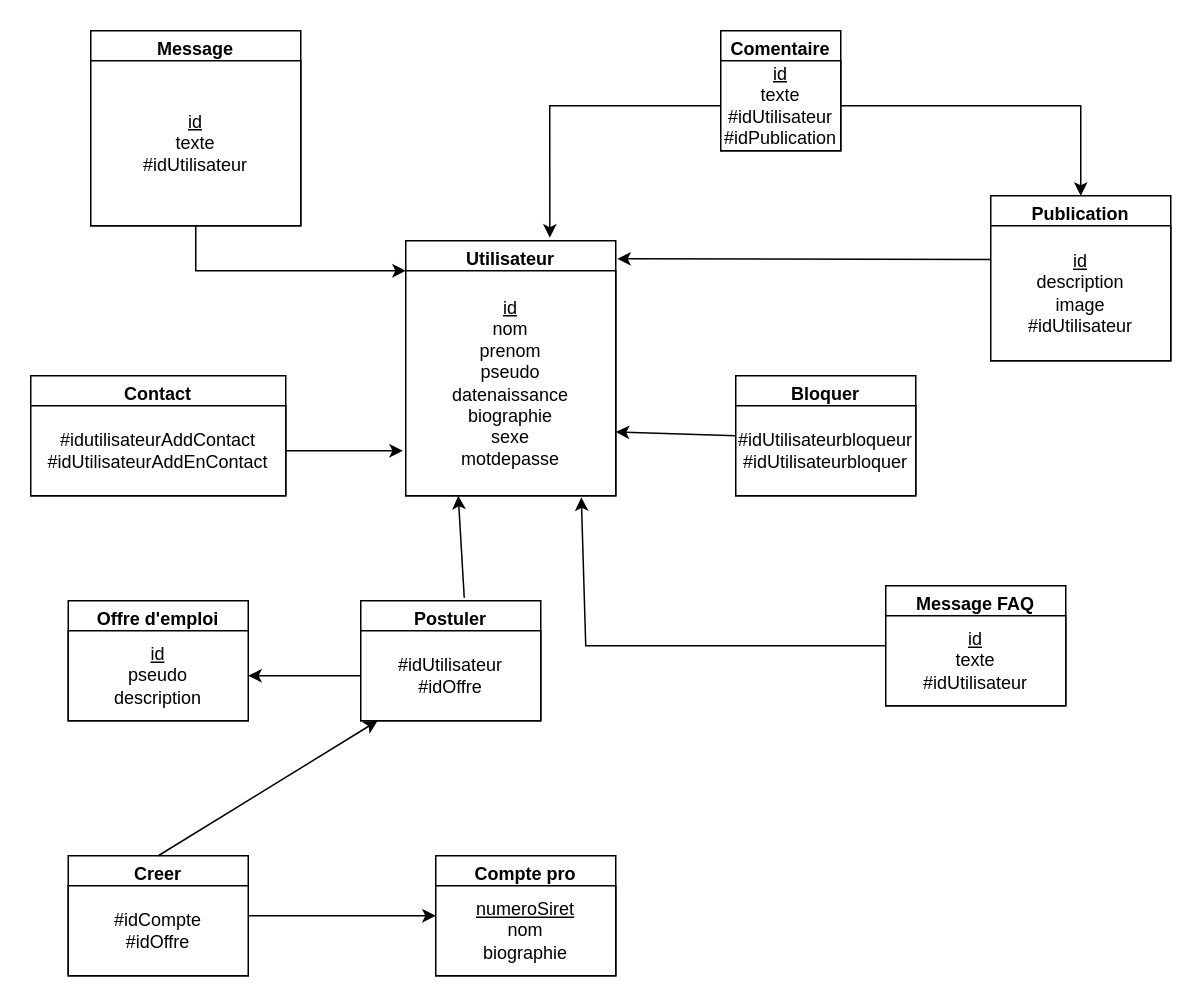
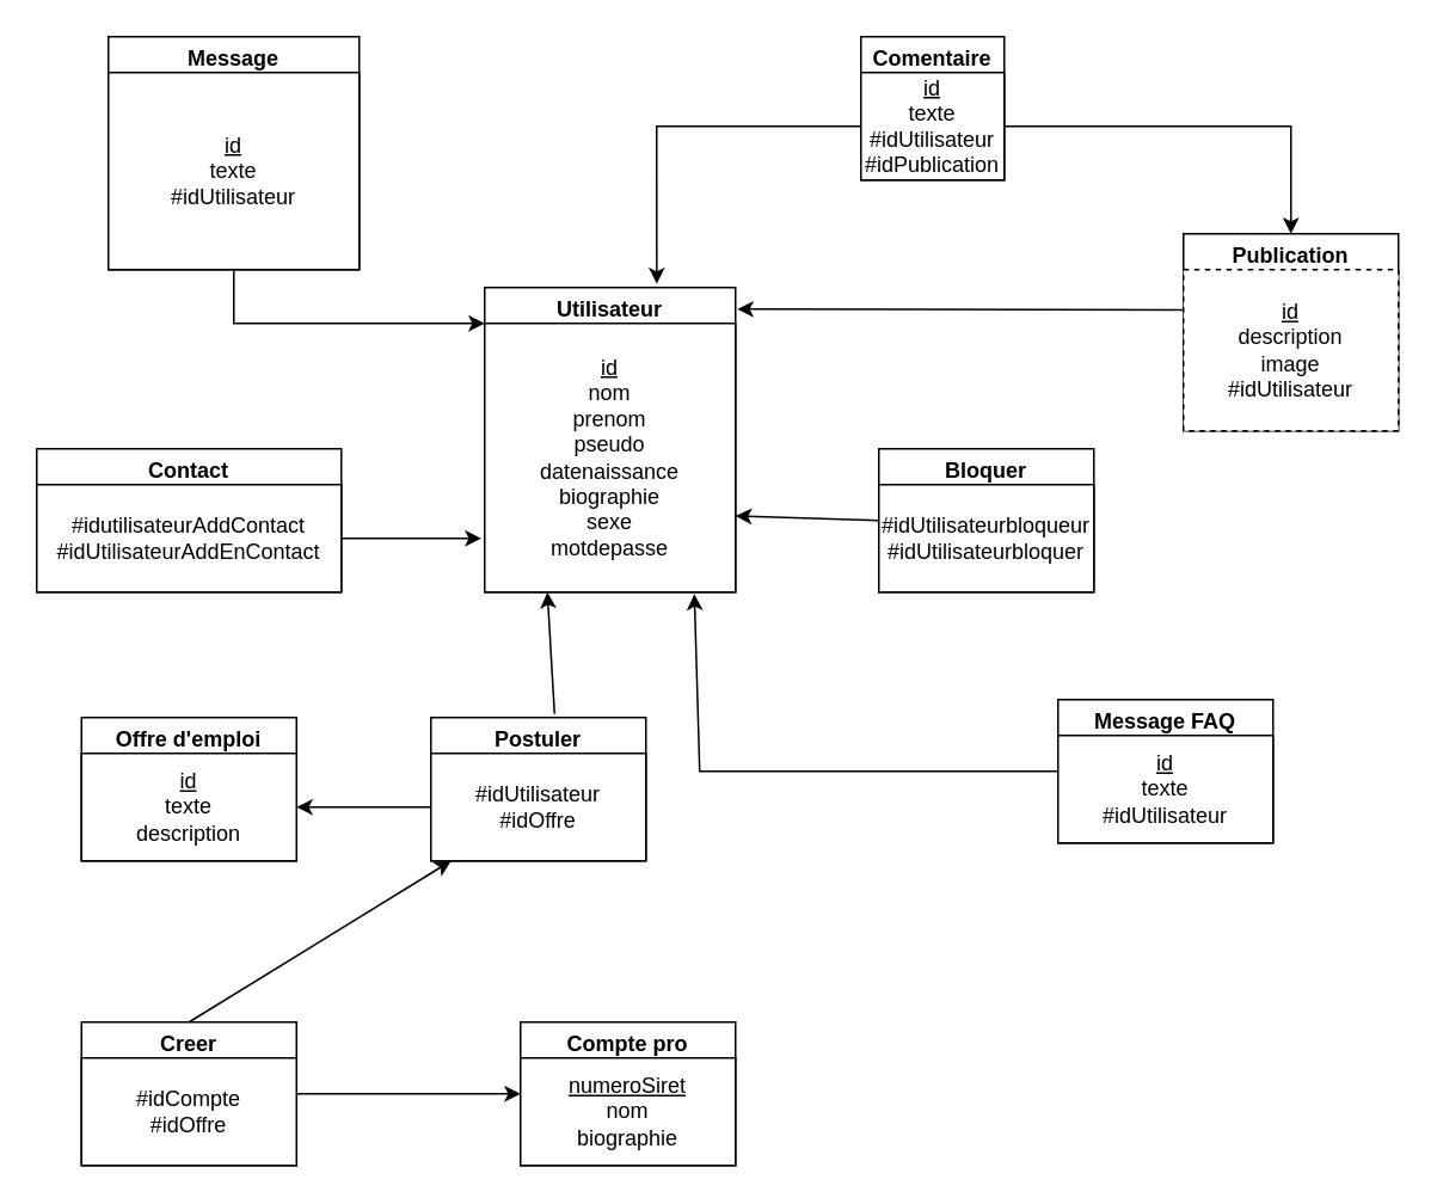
  <mxCell id="0" />
  <mxCell id="1" parent="0" />
  <mxCell id="2" value="Message" style="swimlane;" vertex="1" parent="1"><mxGeometry x="60" y="20" width="140" height="130" as="geometry" /></mxCell>
  <mxCell id="3" value="&lt;div&gt;&lt;u&gt;id&lt;/u&gt;&lt;/div&gt;&lt;div&gt;texte&lt;/div&gt;&lt;div&gt;#idUtilisateur&lt;u&gt;&lt;br&gt;&lt;/u&gt;&lt;/div&gt;" style="whiteSpace=wrap;html=1;" vertex="1" parent="2"><mxGeometry y="20" width="140" height="110" as="geometry" /></mxCell>
  <mxCell id="4" value="Utilisateur" style="swimlane;" vertex="1" parent="1"><mxGeometry x="270" y="160" width="140" height="170" as="geometry" /></mxCell>
  <mxCell id="5" value="&lt;div&gt;&lt;u&gt;id&lt;/u&gt;&lt;/div&gt;&lt;div&gt;nom&lt;/div&gt;&lt;div&gt;prenom&lt;/div&gt;&lt;div&gt;pseudo&lt;/div&gt;&lt;div&gt;datenaissance&lt;/div&gt;&lt;div&gt;biographie&lt;/div&gt;&lt;div&gt;sexe&lt;/div&gt;&lt;div&gt;motdepasse&lt;br&gt;&lt;/div&gt;" style="whiteSpace=wrap;html=1;" vertex="1" parent="4"><mxGeometry y="20" width="140" height="150" as="geometry" /></mxCell>
  <mxCell id="6" value="Comentaire" style="swimlane;" vertex="1" parent="1"><mxGeometry x="480" y="20" width="80" height="80" as="geometry" /></mxCell>
  <mxCell id="7" value="&lt;div&gt;&lt;u&gt;id&lt;/u&gt;&lt;/div&gt;&lt;div&gt;texte&lt;/div&gt;&lt;div&gt;#idUtilisateur&lt;/div&gt;&lt;div&gt;#idPublication&lt;br&gt;&lt;u&gt;&lt;/u&gt;&lt;/div&gt;" style="whiteSpace=wrap;html=1;" vertex="1" parent="6"><mxGeometry y="20" width="80" height="60" as="geometry" /></mxCell>
  <mxCell id="8" value="Publication" style="swimlane;" vertex="1" parent="1"><mxGeometry x="660" y="130" width="120" height="110" as="geometry" /></mxCell>
- <mxCell id="9" value="&lt;div&gt;&lt;u&gt;id&lt;/u&gt;&lt;/div&gt;&lt;div&gt;description&lt;/div&gt;&lt;div&gt;image&lt;/div&gt;&lt;div&gt;#idUtilisateur&lt;br&gt;&lt;u&gt;&lt;/u&gt;&lt;/div&gt;" style="whiteSpace=wrap;html=1;" vertex="1" parent="8"><mxGeometry y="20" width="120" height="90" as="geometry" /></mxCell>
+ <mxCell id="9" value="&lt;div&gt;&lt;u&gt;id&lt;/u&gt;&lt;/div&gt;&lt;div&gt;description&lt;/div&gt;&lt;div&gt;image&lt;/div&gt;&lt;div&gt;#idUtilisateur&lt;br&gt;&lt;u&gt;&lt;/u&gt;&lt;/div&gt;" style="whiteSpace=wrap;html=1;dashed=1;" vertex="1" parent="8"><mxGeometry y="20" width="120" height="90" as="geometry" /></mxCell>
  <mxCell id="10" value="Bloquer" style="swimlane;" vertex="1" parent="1"><mxGeometry x="490" y="250" width="120" height="80" as="geometry" /></mxCell>
  <mxCell id="11" value="&lt;div&gt;#idUtilisateurbloqueur&lt;/div&gt;&lt;div&gt;#idUtilisateurbloquer&lt;br&gt;&lt;/div&gt;" style="whiteSpace=wrap;html=1;" vertex="1" parent="10"><mxGeometry y="20" width="120" height="60" as="geometry" /></mxCell>
  <mxCell id="12" value="Contact" style="swimlane;" vertex="1" parent="1"><mxGeometry x="20" y="250" width="170" height="80" as="geometry" /></mxCell>
  <mxCell id="13" value="&lt;div&gt;#idutilisateurAddContact&lt;/div&gt;&lt;div&gt;#idUtilisateurAddEnContact&lt;br&gt;&lt;/div&gt;" style="whiteSpace=wrap;html=1;" vertex="1" parent="12"><mxGeometry y="20" width="170" height="60" as="geometry" /></mxCell>
  <mxCell id="14" value="Offre d'emploi" style="swimlane;" vertex="1" parent="1"><mxGeometry x="45" y="400" width="120" height="80" as="geometry" /></mxCell>
- <mxCell id="15" value="&lt;div&gt;&lt;u&gt;id&lt;/u&gt;&lt;/div&gt;&lt;div&gt;pseudo&lt;/div&gt;&lt;div&gt;description&lt;br&gt;&lt;u&gt;&lt;/u&gt;&lt;/div&gt;" style="whiteSpace=wrap;html=1;" vertex="1" parent="14"><mxGeometry y="20" width="120" height="60" as="geometry" /></mxCell>
+ <mxCell id="15" value="&lt;div&gt;&lt;u&gt;id&lt;/u&gt;&lt;/div&gt;&lt;div&gt;texte&lt;/div&gt;&lt;div&gt;description&lt;br&gt;&lt;u&gt;&lt;/u&gt;&lt;/div&gt;" style="whiteSpace=wrap;html=1;" vertex="1" parent="14"><mxGeometry y="20" width="120" height="60" as="geometry" /></mxCell>
  <mxCell id="16" style="edgeStyle=orthogonalEdgeStyle;rounded=0;orthogonalLoop=1;jettySize=auto;html=1;entryX=1;entryY=0.5;entryDx=0;entryDy=0;startArrow=classic;startFill=1;endArrow=none;endFill=0;" edge="1" parent="1" source="17" target="32"><mxGeometry relative="1" as="geometry" /></mxCell>
  <mxCell id="17" value="Compte pro" style="swimlane;" vertex="1" parent="1"><mxGeometry x="290" y="570" width="120" height="80" as="geometry" /></mxCell>
  <mxCell id="18" value="&lt;div&gt;&lt;u&gt;numeroSiret&lt;/u&gt;&lt;/div&gt;&lt;div&gt;nom&lt;/div&gt;&lt;div&gt;biographie&lt;br&gt;&lt;u&gt;&lt;/u&gt;&lt;/div&gt;" style="whiteSpace=wrap;html=1;" vertex="1" parent="17"><mxGeometry y="20" width="120" height="60" as="geometry" /></mxCell>
  <mxCell id="19" value="Message FAQ" style="swimlane;" vertex="1" parent="1"><mxGeometry x="590" y="390" width="120" height="80" as="geometry" /></mxCell>
  <mxCell id="20" value="&lt;div&gt;&lt;u&gt;id&lt;/u&gt;&lt;/div&gt;&lt;div&gt;texte&lt;/div&gt;&lt;div&gt;#idUtilisateur&lt;br&gt;&lt;u&gt;&lt;/u&gt;&lt;/div&gt;" style="whiteSpace=wrap;html=1;" vertex="1" parent="19"><mxGeometry y="20" width="120" height="60" as="geometry" /></mxCell>
  <mxCell id="21" value="" style="endArrow=none;html=1;rounded=0;entryX=0.5;entryY=1;entryDx=0;entryDy=0;exitX=0;exitY=0;exitDx=0;exitDy=0;startArrow=classic;startFill=1;" edge="1" parent="1" source="5" target="2"><mxGeometry width="50" height="50" relative="1" as="geometry"><mxPoint x="380" y="320" as="sourcePoint" /><mxPoint x="430" y="270" as="targetPoint" /><Array as="points"><mxPoint x="130" y="180" /></Array></mxGeometry></mxCell>
  <mxCell id="22" value="" style="endArrow=none;html=1;rounded=0;entryX=0;entryY=0.5;entryDx=0;entryDy=0;exitX=0.686;exitY=-0.012;exitDx=0;exitDy=0;exitPerimeter=0;startArrow=classic;startFill=1;" edge="1" parent="1" source="4" target="7"><mxGeometry width="50" height="50" relative="1" as="geometry"><mxPoint x="380" y="320" as="sourcePoint" /><mxPoint x="430" y="270" as="targetPoint" /><Array as="points"><mxPoint x="366" y="70" /></Array></mxGeometry></mxCell>
  <mxCell id="23" value="" style="endArrow=classic;html=1;rounded=0;entryX=0.5;entryY=0;entryDx=0;entryDy=0;exitX=1;exitY=0.5;exitDx=0;exitDy=0;endFill=1;" edge="1" parent="1" source="7" target="8"><mxGeometry width="50" height="50" relative="1" as="geometry"><mxPoint x="380" y="320" as="sourcePoint" /><mxPoint x="430" y="270" as="targetPoint" /><Array as="points"><mxPoint x="720" y="70" /></Array></mxGeometry></mxCell>
  <mxCell id="24" value="" style="endArrow=none;html=1;rounded=0;entryX=0;entryY=0.25;entryDx=0;entryDy=0;exitX=1.007;exitY=0.071;exitDx=0;exitDy=0;exitPerimeter=0;endFill=0;startArrow=classic;startFill=1;" edge="1" parent="1" source="4" target="9"><mxGeometry width="50" height="50" relative="1" as="geometry"><mxPoint x="380" y="320" as="sourcePoint" /><mxPoint x="430" y="270" as="targetPoint" /></mxGeometry></mxCell>
  <mxCell id="25" value="" style="endArrow=classic;html=1;rounded=0;exitX=1;exitY=0.5;exitDx=0;exitDy=0;entryX=-0.014;entryY=0.8;entryDx=0;entryDy=0;entryPerimeter=0;" edge="1" parent="1" source="13" target="5"><mxGeometry width="50" height="50" relative="1" as="geometry"><mxPoint x="380" y="410" as="sourcePoint" /><mxPoint x="430" y="360" as="targetPoint" /></mxGeometry></mxCell>
  <mxCell id="26" value="" style="endArrow=classic;html=1;rounded=0;exitX=0;exitY=0.5;exitDx=0;exitDy=0;entryX=1;entryY=0.75;entryDx=0;entryDy=0;" edge="1" parent="1" source="10" target="4"><mxGeometry width="50" height="50" relative="1" as="geometry"><mxPoint x="380" y="410" as="sourcePoint" /><mxPoint x="430" y="360" as="targetPoint" /></mxGeometry></mxCell>
  <mxCell id="27" value="" style="endArrow=classic;html=1;rounded=0;exitX=0;exitY=0.5;exitDx=0;exitDy=0;entryX=0.836;entryY=1.007;entryDx=0;entryDy=0;entryPerimeter=0;" edge="1" parent="1" source="19" target="5"><mxGeometry width="50" height="50" relative="1" as="geometry"><mxPoint x="380" y="410" as="sourcePoint" /><mxPoint x="430" y="360" as="targetPoint" /><Array as="points"><mxPoint x="390" y="430" /></Array></mxGeometry></mxCell>
  <mxCell id="28" value="Postuler" style="swimlane;" vertex="1" parent="1"><mxGeometry x="240" y="400" width="120" height="80" as="geometry" /></mxCell>
  <mxCell id="29" value="&lt;div&gt;#idUtilisateur&lt;/div&gt;&lt;div&gt;#idOffre&lt;br&gt;&lt;/div&gt;" style="whiteSpace=wrap;html=1;" vertex="1" parent="28"><mxGeometry y="20" width="120" height="60" as="geometry" /></mxCell>
  <mxCell id="30" value="" style="endArrow=classic;html=1;rounded=0;exitX=0.575;exitY=-0.025;exitDx=0;exitDy=0;exitPerimeter=0;entryX=0.25;entryY=1;entryDx=0;entryDy=0;" edge="1" parent="1" source="28" target="5"><mxGeometry width="50" height="50" relative="1" as="geometry"><mxPoint x="380" y="410" as="sourcePoint" /><mxPoint x="310" y="340" as="targetPoint" /></mxGeometry></mxCell>
  <mxCell id="31" value="" style="endArrow=classic;html=1;rounded=0;exitX=0;exitY=0.5;exitDx=0;exitDy=0;entryX=1;entryY=0.5;entryDx=0;entryDy=0;" edge="1" parent="1" source="29" target="15"><mxGeometry width="50" height="50" relative="1" as="geometry"><mxPoint x="380" y="410" as="sourcePoint" /><mxPoint x="430" y="360" as="targetPoint" /></mxGeometry></mxCell>
  <mxCell id="32" value="Creer" style="swimlane;" vertex="1" parent="1"><mxGeometry x="45" y="570" width="120" height="80" as="geometry" /></mxCell>
  <mxCell id="33" value="&lt;div&gt;#idCompte&lt;/div&gt;&lt;div&gt;#idOffre&lt;br&gt;&lt;/div&gt;" style="whiteSpace=wrap;html=1;" vertex="1" parent="32"><mxGeometry y="20" width="120" height="60" as="geometry" /></mxCell>
  <mxCell id="34" value="" style="endArrow=classic;html=1;rounded=0;exitX=0.5;exitY=0;exitDx=0;exitDy=0;" edge="1" parent="1" source="32" target="29"><mxGeometry width="50" height="50" relative="1" as="geometry"><mxPoint x="380" y="410" as="sourcePoint" /><mxPoint x="430" y="360" as="targetPoint" /></mxGeometry></mxCell>
